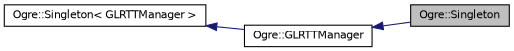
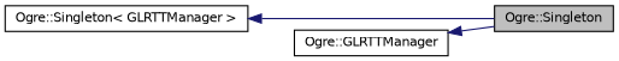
  digraph {
    rankdir=LR
    node [color=black fontname=Helvetica fontsize=10 shape=record]
    edge [color=midnightblue dir=back fontname=Helvetica fontsize=10 labelfontname=Helvetica labelfontsize=10 style=solid]
    n1 [fillcolor=grey75 fontcolor=black height=0.2 label="Ogre::Singleton" style=filled width=0.4]
    n2 [height=0.2 label="Ogre::GLRTTManager" width=0.4]
    n3 [height=0.2 label="Ogre::Singleton\< GLRTTManager \>" width=0.4]
    n2 -> n1
-   n3 -> n2
+   n3 -> n1
  }
